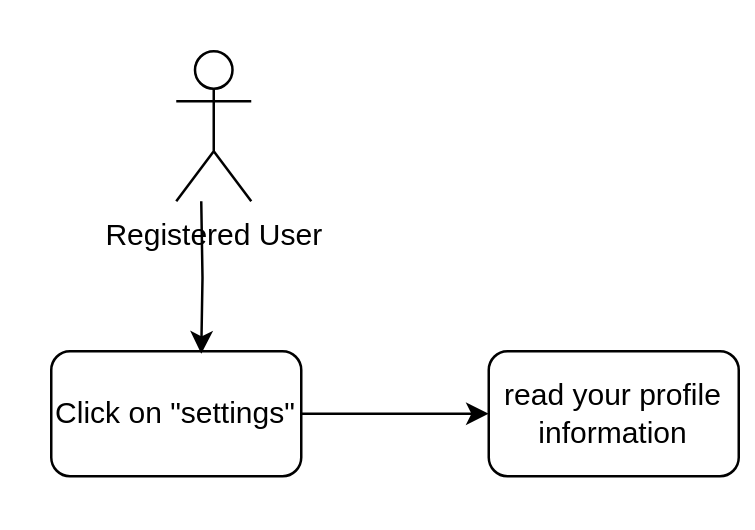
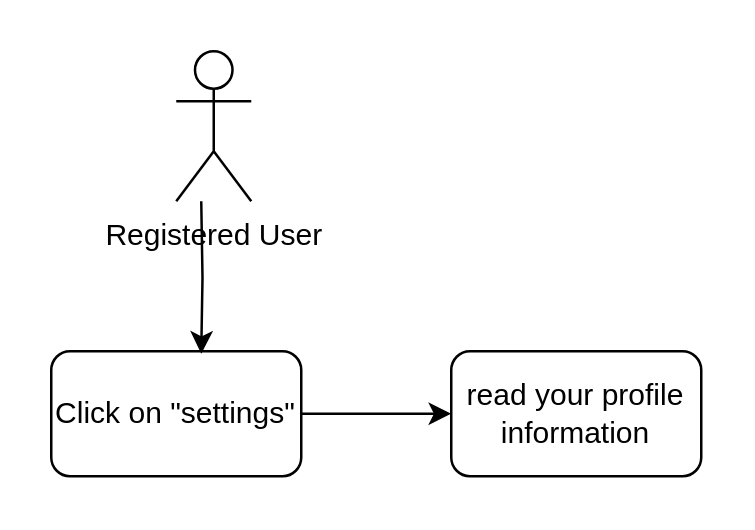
  <mxCell id="0" />
  <mxCell id="1" parent="0" />
  <mxCell id="2" style="edgeStyle=orthogonalEdgeStyle;rounded=0;orthogonalLoop=1;jettySize=auto;html=1;exitX=1;exitY=0.5;exitDx=0;exitDy=0;entryX=0;entryY=0.5;entryDx=0;entryDy=0;" edge="1" parent="1" source="3" target="6"><mxGeometry relative="1" as="geometry" /></mxCell>
  <mxCell id="3" value="Click on &quot;settings&quot;" style="rounded=1;whiteSpace=wrap;html=1;" parent="1" vertex="1"><mxGeometry x="20" y="140" width="100" height="50" as="geometry" /></mxCell>
  <mxCell id="4" style="edgeStyle=orthogonalEdgeStyle;rounded=0;orthogonalLoop=1;jettySize=auto;html=1;entryX=0.6;entryY=0.02;entryDx=0;entryDy=0;entryPerimeter=0;" edge="1" parent="1" target="3"><mxGeometry relative="1" as="geometry"><mxPoint x="80" y="80" as="sourcePoint" /></mxGeometry></mxCell>
  <mxCell id="5" value="Registered User" style="shape=umlActor;verticalLabelPosition=bottom;verticalAlign=top;html=1;outlineConnect=0;" parent="1" vertex="1"><mxGeometry x="70" y="20" width="30" height="60" as="geometry" /></mxCell>
- <mxCell id="6" value="read your profile information" style="rounded=1;whiteSpace=wrap;html=1;" vertex="1" parent="1"><mxGeometry x="195" y="140" width="100" height="50" as="geometry" /></mxCell>
+ <mxCell id="6" value="read your profile information" style="rounded=1;whiteSpace=wrap;html=1;" vertex="1" parent="1"><mxGeometry x="180" y="140" width="100" height="50" as="geometry" /></mxCell>
